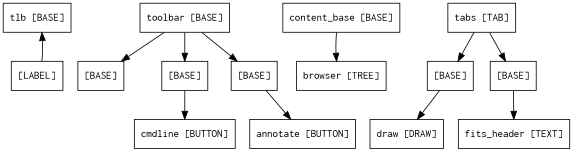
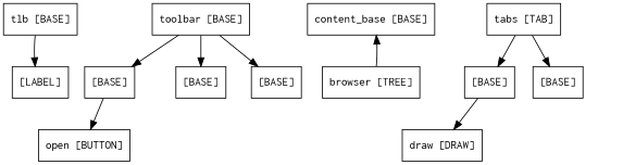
  digraph {
    node [fontname=Courier shape=box]
    n1 [label="tlb [BASE]"]
    n2 [label="[LABEL]"]
    n3 [label="toolbar [BASE]"]
    n4 [label="[BASE]"]
    n5 [label="[BASE]"]
    n6 [label="[BASE]"]
    n7 [label="content_base [BASE]"]
    n8 [label="browser [TREE]"]
-   n10 [label="cmdline [BUTTON]"]
-   n11 [label="annotate [BUTTON]"]
+   n9 [label="open [BUTTON]"]
    n12 [label="tabs [TAB]"]
    n13 [label="[BASE]"]
    n14 [label="[BASE]"]
    n15 [label="draw [DRAW]"]
-   n16 [label="fits_header [TEXT]"]
-   n2 -> n1
+   n1 -> n2
    n3 -> n4
    n3 -> n5
    n3 -> n6
-   n5 -> n10
-   n6 -> n11
-   n7 -> n8
+   n4 -> n9
+   n8 -> n7
    n12 -> n13
    n12 -> n14
    n13 -> n15
-   n14 -> n16
  }
